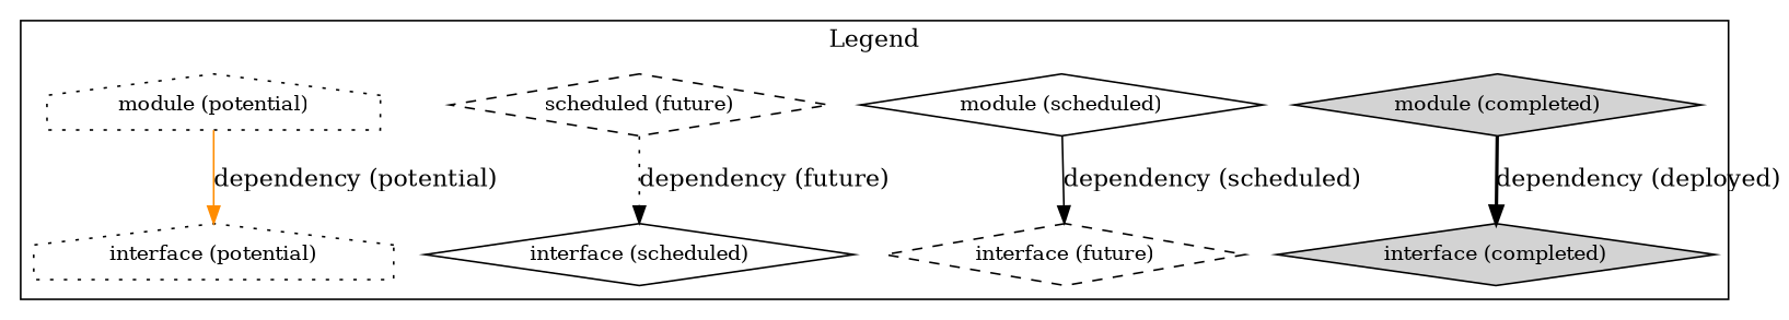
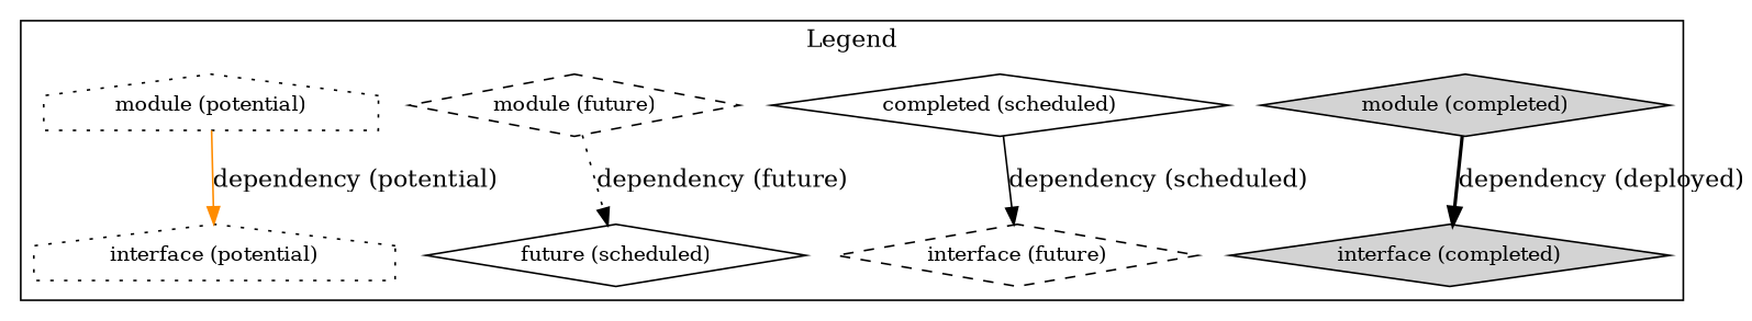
  digraph {
    node [fontsize=12 shape=diamond]
    edge [color=black style=solid]
    n1 [label="module (completed)" style=filled]
-   n2 [label="module (scheduled)"]
-   n3 [label="scheduled (future)" style=dashed]
+   n2 [label="completed (scheduled)"]
+   n3 [label="module (future)" style=dashed]
    n4 [label="module (potential)" shape=house style=dotted]
    n5 [label="interface (completed)" style=filled]
-   n6 [label="interface (scheduled)"]
+   n6 [label="future (scheduled)"]
    n7 [label="interface (future)" style=dashed]
    n8 [label="interface (potential)" shape=house style=dotted]
    subgraph cluster_1 {
      color=black
      label=Legend
      rankdir=LR
      subgraph sub_2 {
        color=black
        label=Legend
        rank=same
        rankdir=LR
        n1
        n2
        n3
        n4
      }
      subgraph sub_3 {
        color=black
        label=Legend
        rank=same
        rankdir=LR
        n5
        n6
        n7
        n8
      }
    }
    n1 -> n5 [label="dependency (deployed)" style=bold]
    n2 -> n7 [label="dependency (scheduled)"]
    n3 -> n6 [label="dependency (future)" style=dotted]
    n4 -> n8 [color=darkorange label="dependency (potential)"]
  }
